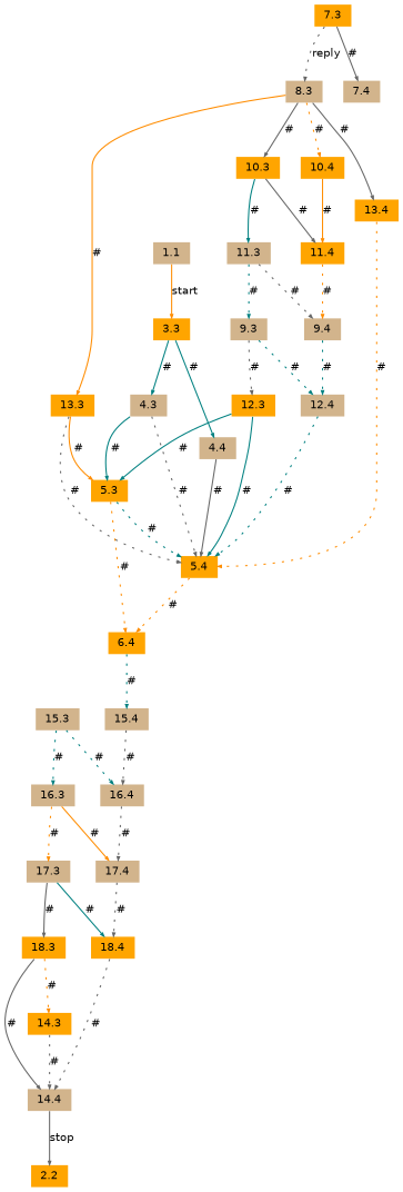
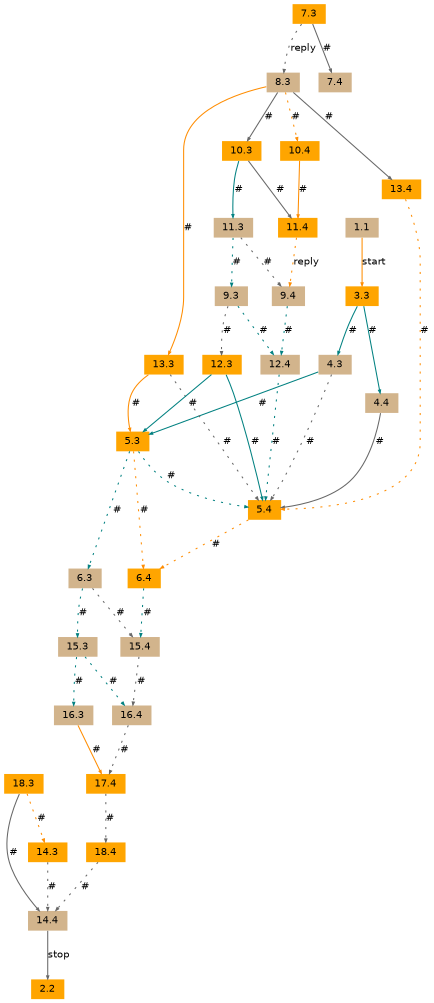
  digraph {
    rankdir=TB
    node [fillcolor=tan fontname=Helvetica fontsize=10 shape=plaintext style=filled]
    edge [arrowsize=0.3 color=gray40 fontname=Helvetica fontsize=10 style=dotted]
    1.1 [height=.2 width=.3]
    3.3 [fillcolor=orange height=.2 width=.3]
    4.3 [height=.2 width=.3]
    4.4 [height=.2 width=.3]
    5.3 [fillcolor=orange height=.2 width=.3]
    5.4 [fillcolor=orange height=.2 width=.3]
+   6.3 [height=.2 width=.3]
    6.4 [fillcolor=orange height=.2 width=.3]
    15.3 [height=.2 width=.3]
    15.4 [height=.2 width=.3]
    7.3 [fillcolor=orange height=.2 width=.3]
    7.4 [height=.2 width=.3]
    8.3 [height=.2 width=.3]
    16.3 [height=.2 width=.3]
    16.4 [height=.2 width=.3]
    10.3 [fillcolor=orange height=.2 width=.3]
    10.4 [fillcolor=orange height=.2 width=.3]
    13.3 [fillcolor=orange height=.2 width=.3]
    13.4 [fillcolor=orange height=.2 width=.3]
-   17.3 [height=.2 width=.3]
-   17.4 [height=.2 width=.3]
+   17.4 [fillcolor=orange height=.2 width=.3]
    11.3 [height=.2 width=.3]
    11.4 [fillcolor=orange height=.2 width=.3]
    9.3 [height=.2 width=.3]
    9.4 [height=.2 width=.3]
    12.3 [fillcolor=orange height=.2 width=.3]
    12.4 [height=.2 width=.3]
    14.3 [fillcolor=orange height=.2 width=.3]
    14.4 [height=.2 width=.3]
    2.2 [fillcolor=orange height=.2 width=.3]
    18.3 [fillcolor=orange height=.2 width=.3]
    18.4 [fillcolor=orange height=.2 width=.3]
    1.1 -> 3.3 [color=darkorange label=start style=solid]
    3.3 -> 4.3 [color=teal label="#" style=solid]
    3.3 -> 4.4 [color=teal label="#" style=solid]
    4.3 -> 5.3 [color=teal label="#" style=solid]
    4.3 -> 5.4 [label="#"]
    4.4 -> 5.4 [label="#" style=solid]
    5.3 -> 5.4 [color=teal label="#"]
+   5.3 -> 6.3 [color=teal label="#"]
    5.3 -> 6.4 [color=darkorange label="#"]
    5.4 -> 6.4 [color=darkorange label="#"]
+   6.3 -> 15.3 [color=teal label="#"]
+   6.3 -> 15.4 [label="#"]
    6.4 -> 15.4 [color=teal label="#"]
    15.3 -> 16.3 [color=teal label="#"]
    15.3 -> 16.4 [color=teal label="#"]
    15.4 -> 16.4 [label="#"]
    7.3 -> 7.4 [label="#" style=solid]
    7.3 -> 8.3 [label=reply]
    8.3 -> 10.3 [label="#" style=solid]
    8.3 -> 10.4 [color=darkorange label="#"]
    8.3 -> 13.3 [color=darkorange label="#" style=solid]
    8.3 -> 13.4 [label="#" style=solid]
-   16.3 -> 17.3 [color=darkorange label="#"]
    16.3 -> 17.4 [color=darkorange label="#" style=solid]
    16.4 -> 17.4 [label="#"]
    10.3 -> 11.3 [color=teal label="#" style=solid]
    10.3 -> 11.4 [label="#" style=solid]
    10.4 -> 11.4 [color=darkorange label="#" style=solid]
    13.3 -> 5.3 [color=darkorange label="#" style=solid]
    13.3 -> 5.4 [label="#"]
    13.4 -> 5.4 [color=darkorange label="#"]
-   17.3 -> 18.3 [label="#" style=solid]
-   17.3 -> 18.4 [color=teal label="#" style=solid]
    17.4 -> 18.4 [label="#"]
    11.3 -> 9.3 [color=teal label="#"]
    11.3 -> 9.4 [label="#"]
-   11.4 -> 9.4 [color=darkorange label="#"]
+   11.4 -> 9.4 [color=darkorange label=reply]
    9.3 -> 12.3 [label="#"]
    9.3 -> 12.4 [color=teal label="#"]
    9.4 -> 12.4 [color=teal label="#"]
    12.3 -> 5.3 [color=teal label="#" style=solid]
    12.3 -> 5.4 [color=teal label="#" style=solid]
    12.4 -> 5.4 [color=teal label="#"]
    14.3 -> 14.4 [label="#"]
    14.4 -> 2.2 [label=stop style=solid]
    18.3 -> 14.3 [color=darkorange label="#"]
    18.3 -> 14.4 [label="#" style=solid]
    18.4 -> 14.4 [label="#"]
  }
